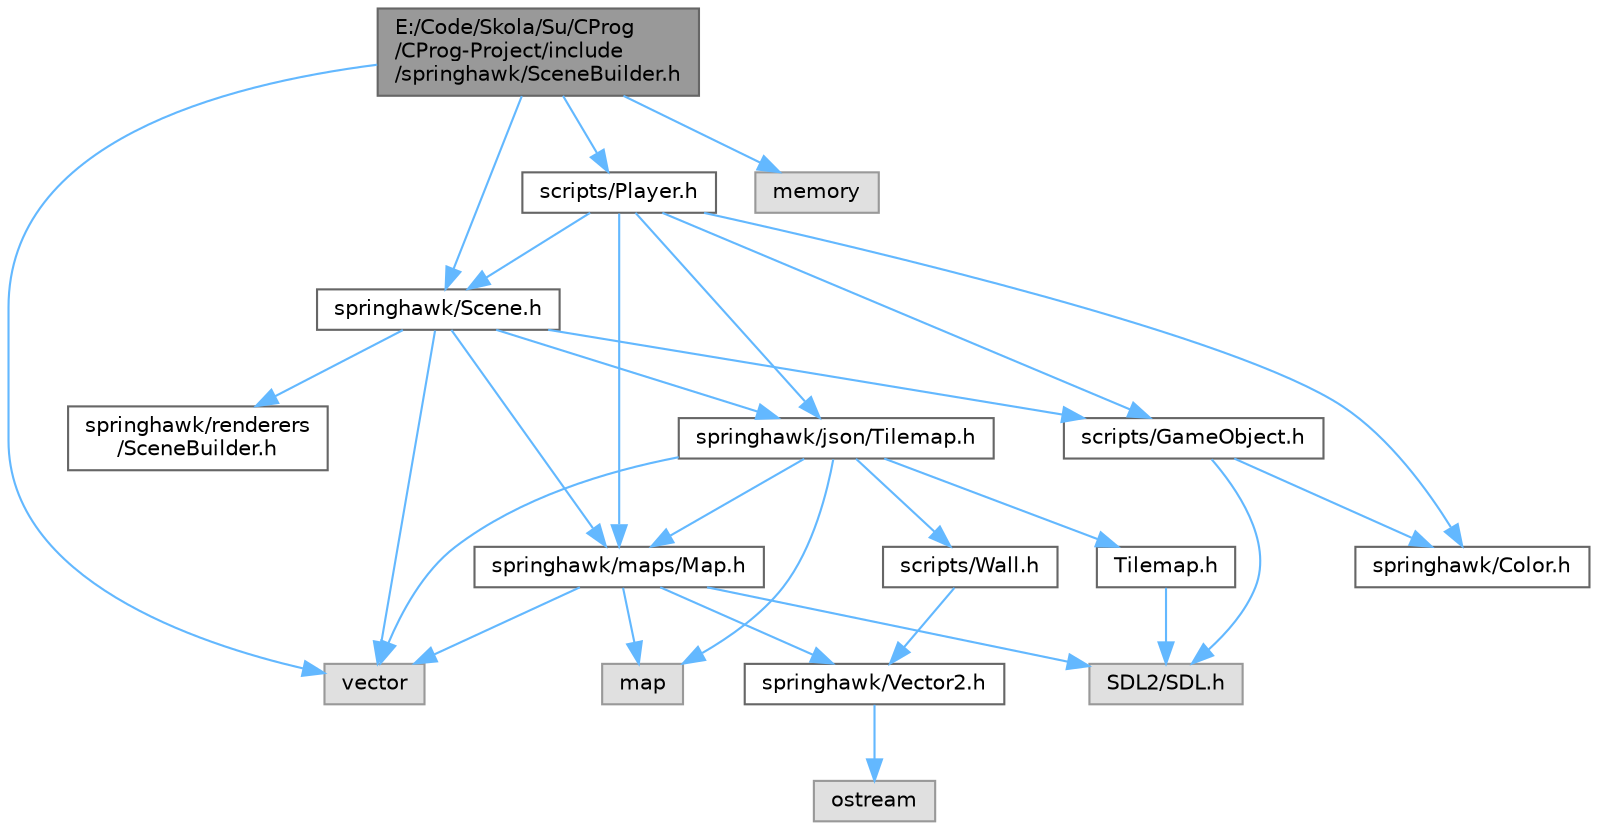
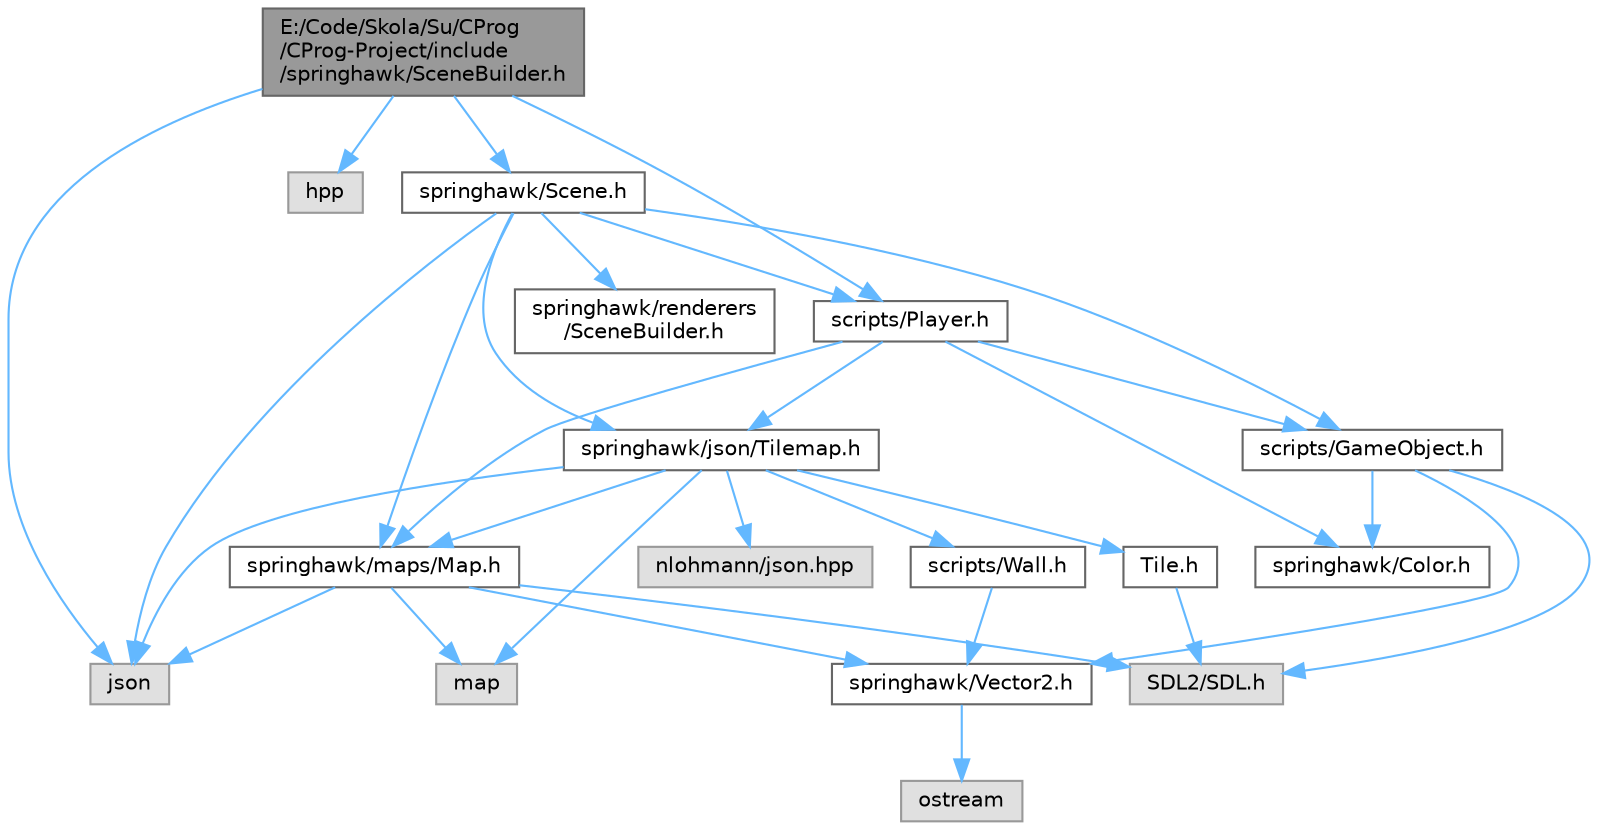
  digraph {
    node [color=grey40 fillcolor=white fontname=Helvetica fontsize=10 shape=box style=filled]
    edge [color=steelblue1 fontname=Helvetica fontsize=10 labelfontname=Helvetica labelfontsize=10 style=solid]
    n1 [color=gray40 fillcolor=grey60 fontcolor=black height=0.2 label="E:/Code/Skola/Su/CProg\l/CProg-Project/include\l/springhawk/SceneBuilder.h" width=0.4]
-   n2 [color=grey60 fillcolor="#E0E0E0" height=0.2 label=vector width=0.4]
-   n3 [color=grey60 fillcolor="#E0E0E0" height=0.2 label=memory width=0.4]
+   n2 [color=grey60 fillcolor="#E0E0E0" height=0.2 label=json width=0.4]
+   n3 [color=grey60 fillcolor="#E0E0E0" height=0.2 label=hpp width=0.4]
    n4 [height=0.2 label="springhawk/Scene.h" width=0.4]
    n5 [height=0.2 label="scripts/Player.h" width=0.4]
    n6 [height=0.2 label="scripts/GameObject.h" width=0.4]
    n7 [height=0.2 label="springhawk/maps/Map.h" width=0.4]
    n8 [height=0.2 label="springhawk/json/Tilemap.h" width=0.4]
    n9 [height=0.2 label="springhawk/renderers\l/SceneBuilder.h" width=0.4]
    n10 [height=0.2 label="springhawk/Color.h" width=0.4]
    n11 [height=0.2 label="springhawk/Vector2.h" width=0.4]
    n12 [color=grey60 fillcolor="#E0E0E0" height=0.2 label="SDL2/SDL.h" width=0.4]
    n13 [color=grey60 fillcolor="#E0E0E0" height=0.2 label=map width=0.4]
    n14 [height=0.2 label="scripts/Wall.h" width=0.4]
-   n15 [height=0.2 label="Tilemap.h" width=0.4]
+   n15 [height=0.2 label="Tile.h" width=0.4]
+   n16 [color=grey60 fillcolor="#E0E0E0" height=0.2 label="nlohmann/json.hpp" width=0.4]
    n17 [color=grey60 fillcolor="#E0E0E0" height=0.2 label=ostream width=0.4]
    n1 -> n2
    n1 -> n3
    n1 -> n4
    n1 -> n5
    n4 -> n2
-   n5 -> n4
+   n4 -> n5
    n4 -> n6
    n4 -> n7
    n4 -> n8
    n4 -> n9
    n5 -> n6
    n5 -> n7
    n5 -> n8
    n5 -> n10
    n6 -> n10
+   n6 -> n11
    n6 -> n12
    n7 -> n2
    n7 -> n11
    n7 -> n12
    n7 -> n13
    n8 -> n2
    n8 -> n7
    n8 -> n13
    n8 -> n14
    n8 -> n15
+   n8 -> n16
    n11 -> n17
    n14 -> n11
    n15 -> n12
  }
